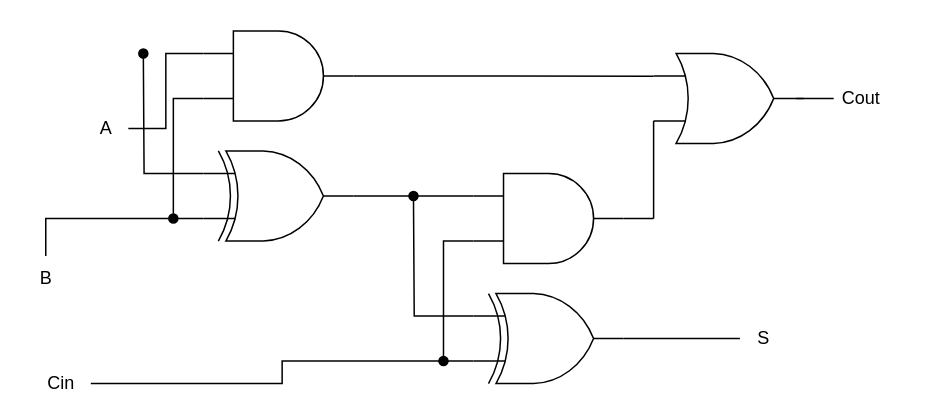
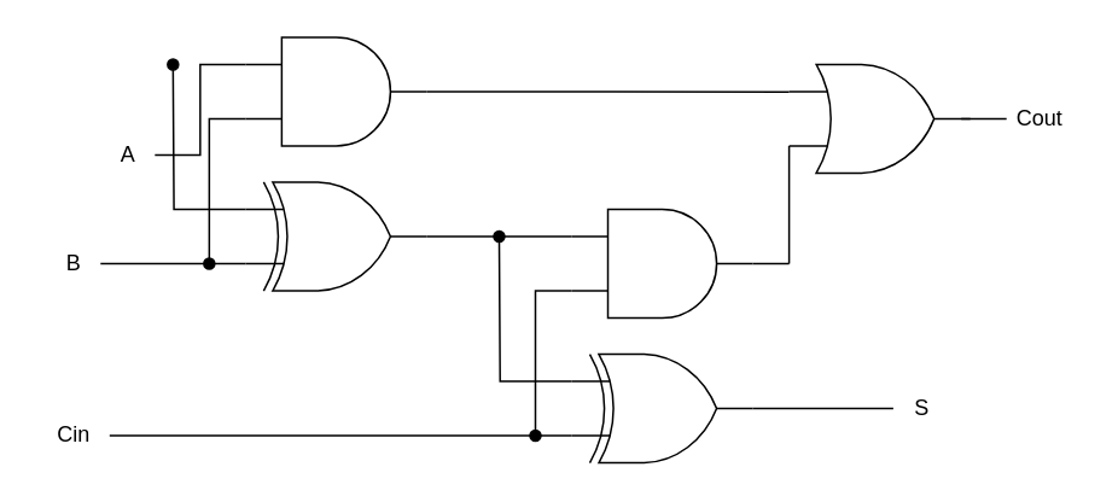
  <mxCell id="0" />
  <mxCell id="1" parent="0" />
  <mxCell id="2" style="edgeStyle=orthogonalEdgeStyle;rounded=0;orthogonalLoop=1;jettySize=auto;html=1;exitX=0;exitY=0.25;exitDx=0;exitDy=0;exitPerimeter=0;endArrow=none;endFill=0;" edge="1" parent="1" source="4" target="17"><mxGeometry relative="1" as="geometry"><mxPoint x="55" y="35.077" as="targetPoint" /></mxGeometry></mxCell>
  <mxCell id="3" style="edgeStyle=orthogonalEdgeStyle;rounded=0;orthogonalLoop=1;jettySize=auto;html=1;exitX=1;exitY=0.5;exitDx=0;exitDy=0;exitPerimeter=0;endArrow=none;endFill=0;" edge="1" parent="1" source="4"><mxGeometry relative="1" as="geometry"><mxPoint x="435" y="50.143" as="targetPoint" /></mxGeometry></mxCell>
  <mxCell id="4" value="" style="verticalLabelPosition=bottom;shadow=0;dashed=0;align=center;html=1;verticalAlign=top;shape=mxgraph.electrical.logic_gates.logic_gate;operation=and;" vertex="1" parent="1"><mxGeometry x="135" y="20" width="100" height="60" as="geometry" /></mxCell>
  <mxCell id="5" style="edgeStyle=orthogonalEdgeStyle;rounded=0;orthogonalLoop=1;jettySize=auto;html=1;exitX=0;exitY=0.75;exitDx=0;exitDy=0;exitPerimeter=0;endArrow=none;endFill=0;" edge="1" parent="1" source="7" target="18"><mxGeometry relative="1" as="geometry"><mxPoint x="55" y="144.923" as="targetPoint" /></mxGeometry></mxCell>
  <mxCell id="6" style="edgeStyle=orthogonalEdgeStyle;rounded=0;orthogonalLoop=1;jettySize=auto;html=1;exitX=0;exitY=0.25;exitDx=0;exitDy=0;exitPerimeter=0;endArrow=oval;endFill=1;" edge="1" parent="1" source="7"><mxGeometry relative="1" as="geometry"><mxPoint x="95" y="35" as="targetPoint" /></mxGeometry></mxCell>
  <mxCell id="7" value="" style="verticalLabelPosition=bottom;shadow=0;dashed=0;align=center;html=1;verticalAlign=top;shape=mxgraph.electrical.logic_gates.logic_gate;operation=xor;" vertex="1" parent="1"><mxGeometry x="135" y="100" width="100" height="60" as="geometry" /></mxCell>
  <mxCell id="8" style="edgeStyle=orthogonalEdgeStyle;rounded=0;orthogonalLoop=1;jettySize=auto;html=1;exitX=0;exitY=0.75;exitDx=0;exitDy=0;exitPerimeter=0;endArrow=oval;endFill=1;" edge="1" parent="1" source="4"><mxGeometry relative="1" as="geometry"><mxPoint x="115" y="145" as="targetPoint" /></mxGeometry></mxCell>
  <mxCell id="9" style="edgeStyle=orthogonalEdgeStyle;rounded=0;orthogonalLoop=1;jettySize=auto;html=1;exitX=0;exitY=0.25;exitDx=0;exitDy=0;exitPerimeter=0;endArrow=none;endFill=0;" edge="1" parent="1" source="11"><mxGeometry relative="1" as="geometry"><mxPoint x="235" y="130.077" as="targetPoint" /><Array as="points"><mxPoint x="276" y="130" /></Array></mxGeometry></mxCell>
  <mxCell id="10" style="edgeStyle=orthogonalEdgeStyle;rounded=0;orthogonalLoop=1;jettySize=auto;html=1;exitX=1;exitY=0.5;exitDx=0;exitDy=0;exitPerimeter=0;endArrow=none;endFill=0;" edge="1" parent="1" source="11"><mxGeometry relative="1" as="geometry"><mxPoint x="435" y="145" as="targetPoint" /></mxGeometry></mxCell>
  <mxCell id="11" value="" style="verticalLabelPosition=bottom;shadow=0;dashed=0;align=center;html=1;verticalAlign=top;shape=mxgraph.electrical.logic_gates.logic_gate;operation=and;" vertex="1" parent="1"><mxGeometry x="315" y="115" width="100" height="60" as="geometry" /></mxCell>
  <mxCell id="12" style="edgeStyle=orthogonalEdgeStyle;rounded=0;orthogonalLoop=1;jettySize=auto;html=1;exitX=0;exitY=0.75;exitDx=0;exitDy=0;exitPerimeter=0;endArrow=none;endFill=0;" edge="1" parent="1" source="15" target="19"><mxGeometry relative="1" as="geometry"><mxPoint x="55" y="240" as="targetPoint" /></mxGeometry></mxCell>
  <mxCell id="13" style="edgeStyle=orthogonalEdgeStyle;rounded=0;orthogonalLoop=1;jettySize=auto;html=1;exitX=0;exitY=0.25;exitDx=0;exitDy=0;exitPerimeter=0;endArrow=oval;endFill=1;" edge="1" parent="1" source="15"><mxGeometry relative="1" as="geometry"><mxPoint x="275" y="130" as="targetPoint" /></mxGeometry></mxCell>
  <mxCell id="14" style="edgeStyle=orthogonalEdgeStyle;rounded=0;orthogonalLoop=1;jettySize=auto;html=1;exitX=1;exitY=0.5;exitDx=0;exitDy=0;exitPerimeter=0;endArrow=none;endFill=0;" edge="1" parent="1" source="15" target="25"><mxGeometry relative="1" as="geometry"><mxPoint x="555" y="225" as="targetPoint" /></mxGeometry></mxCell>
  <mxCell id="15" value="" style="verticalLabelPosition=bottom;shadow=0;dashed=0;align=center;html=1;verticalAlign=top;shape=mxgraph.electrical.logic_gates.logic_gate;operation=xor;" vertex="1" parent="1"><mxGeometry x="315" y="195" width="100" height="60" as="geometry" /></mxCell>
  <mxCell id="16" style="edgeStyle=orthogonalEdgeStyle;rounded=0;orthogonalLoop=1;jettySize=auto;html=1;exitX=0;exitY=0.75;exitDx=0;exitDy=0;exitPerimeter=0;endArrow=oval;endFill=1;" edge="1" parent="1" source="11"><mxGeometry relative="1" as="geometry"><mxPoint x="295" y="240" as="targetPoint" /></mxGeometry></mxCell>
  <mxCell id="17" value="A" style="text;html=1;align=center;verticalAlign=middle;resizable=0;points=[];autosize=1;strokeColor=none;fillColor=none;" vertex="1" parent="1"><mxGeometry x="55" y="70" width="30" height="30" as="geometry" /></mxCell>
- <mxCell id="18" value="B" style="text;html=1;align=center;verticalAlign=middle;resizable=0;points=[];autosize=1;strokeColor=none;fillColor=none;" vertex="1" parent="1"><mxGeometry x="15" y="170" width="30" height="30" as="geometry" /></mxCell>
- <mxCell id="19" value="Cin" style="text;html=1;align=center;verticalAlign=middle;resizable=0;points=[];autosize=1;strokeColor=none;fillColor=none;" vertex="1" parent="1"><mxGeometry x="20" y="240" width="40" height="30" as="geometry" /></mxCell>
+ <mxCell id="18" value="B" style="text;html=1;align=center;verticalAlign=middle;resizable=0;points=[];autosize=1;strokeColor=none;fillColor=none;" vertex="1" parent="1"><mxGeometry x="25" y="130" width="30" height="30" as="geometry" /></mxCell>
+ <mxCell id="19" value="Cin" style="text;html=1;align=center;verticalAlign=middle;resizable=0;points=[];autosize=1;strokeColor=none;fillColor=none;" vertex="1" parent="1"><mxGeometry x="20" y="225" width="40" height="30" as="geometry" /></mxCell>
  <mxCell id="20" style="edgeStyle=orthogonalEdgeStyle;rounded=0;orthogonalLoop=1;jettySize=auto;html=1;exitX=0;exitY=0.75;exitDx=0;exitDy=0;exitPerimeter=0;endArrow=none;endFill=0;" edge="1" parent="1" source="23"><mxGeometry relative="1" as="geometry"><mxPoint x="435" y="145" as="targetPoint" /><Array as="points"><mxPoint x="435" y="100" /><mxPoint x="435" y="100" /></Array></mxGeometry></mxCell>
  <mxCell id="21" style="edgeStyle=orthogonalEdgeStyle;rounded=0;orthogonalLoop=1;jettySize=auto;html=1;exitX=0;exitY=0.25;exitDx=0;exitDy=0;exitPerimeter=0;endArrow=none;endFill=0;entryX=0;entryY=0.25;entryDx=0;entryDy=0;entryPerimeter=0;" edge="1" parent="1" source="23" target="23"><mxGeometry relative="1" as="geometry"><mxPoint x="425" y="50.111" as="targetPoint" /></mxGeometry></mxCell>
  <mxCell id="22" style="edgeStyle=orthogonalEdgeStyle;rounded=0;orthogonalLoop=1;jettySize=auto;html=1;exitX=1;exitY=0.5;exitDx=0;exitDy=0;exitPerimeter=0;endArrow=none;endFill=0;" edge="1" parent="1" source="23" target="24"><mxGeometry relative="1" as="geometry"><mxPoint x="555" y="64.897" as="targetPoint" /></mxGeometry></mxCell>
  <mxCell id="23" value="" style="verticalLabelPosition=bottom;shadow=0;dashed=0;align=center;html=1;verticalAlign=top;shape=mxgraph.electrical.logic_gates.logic_gate;operation=or;" vertex="1" parent="1"><mxGeometry x="435" y="35" width="100" height="60" as="geometry" /></mxCell>
  <mxCell id="24" value="Cout" style="text;html=1;align=center;verticalAlign=middle;resizable=0;points=[];autosize=1;strokeColor=none;fillColor=none;" vertex="1" parent="1"><mxGeometry x="550" y="50" width="45" height="30" as="geometry" /></mxCell>
  <mxCell id="25" value="S" style="text;html=1;align=center;verticalAlign=middle;resizable=0;points=[];autosize=1;strokeColor=none;fillColor=none;" vertex="1" parent="1"><mxGeometry x="492.5" y="210" width="30" height="30" as="geometry" /></mxCell>
